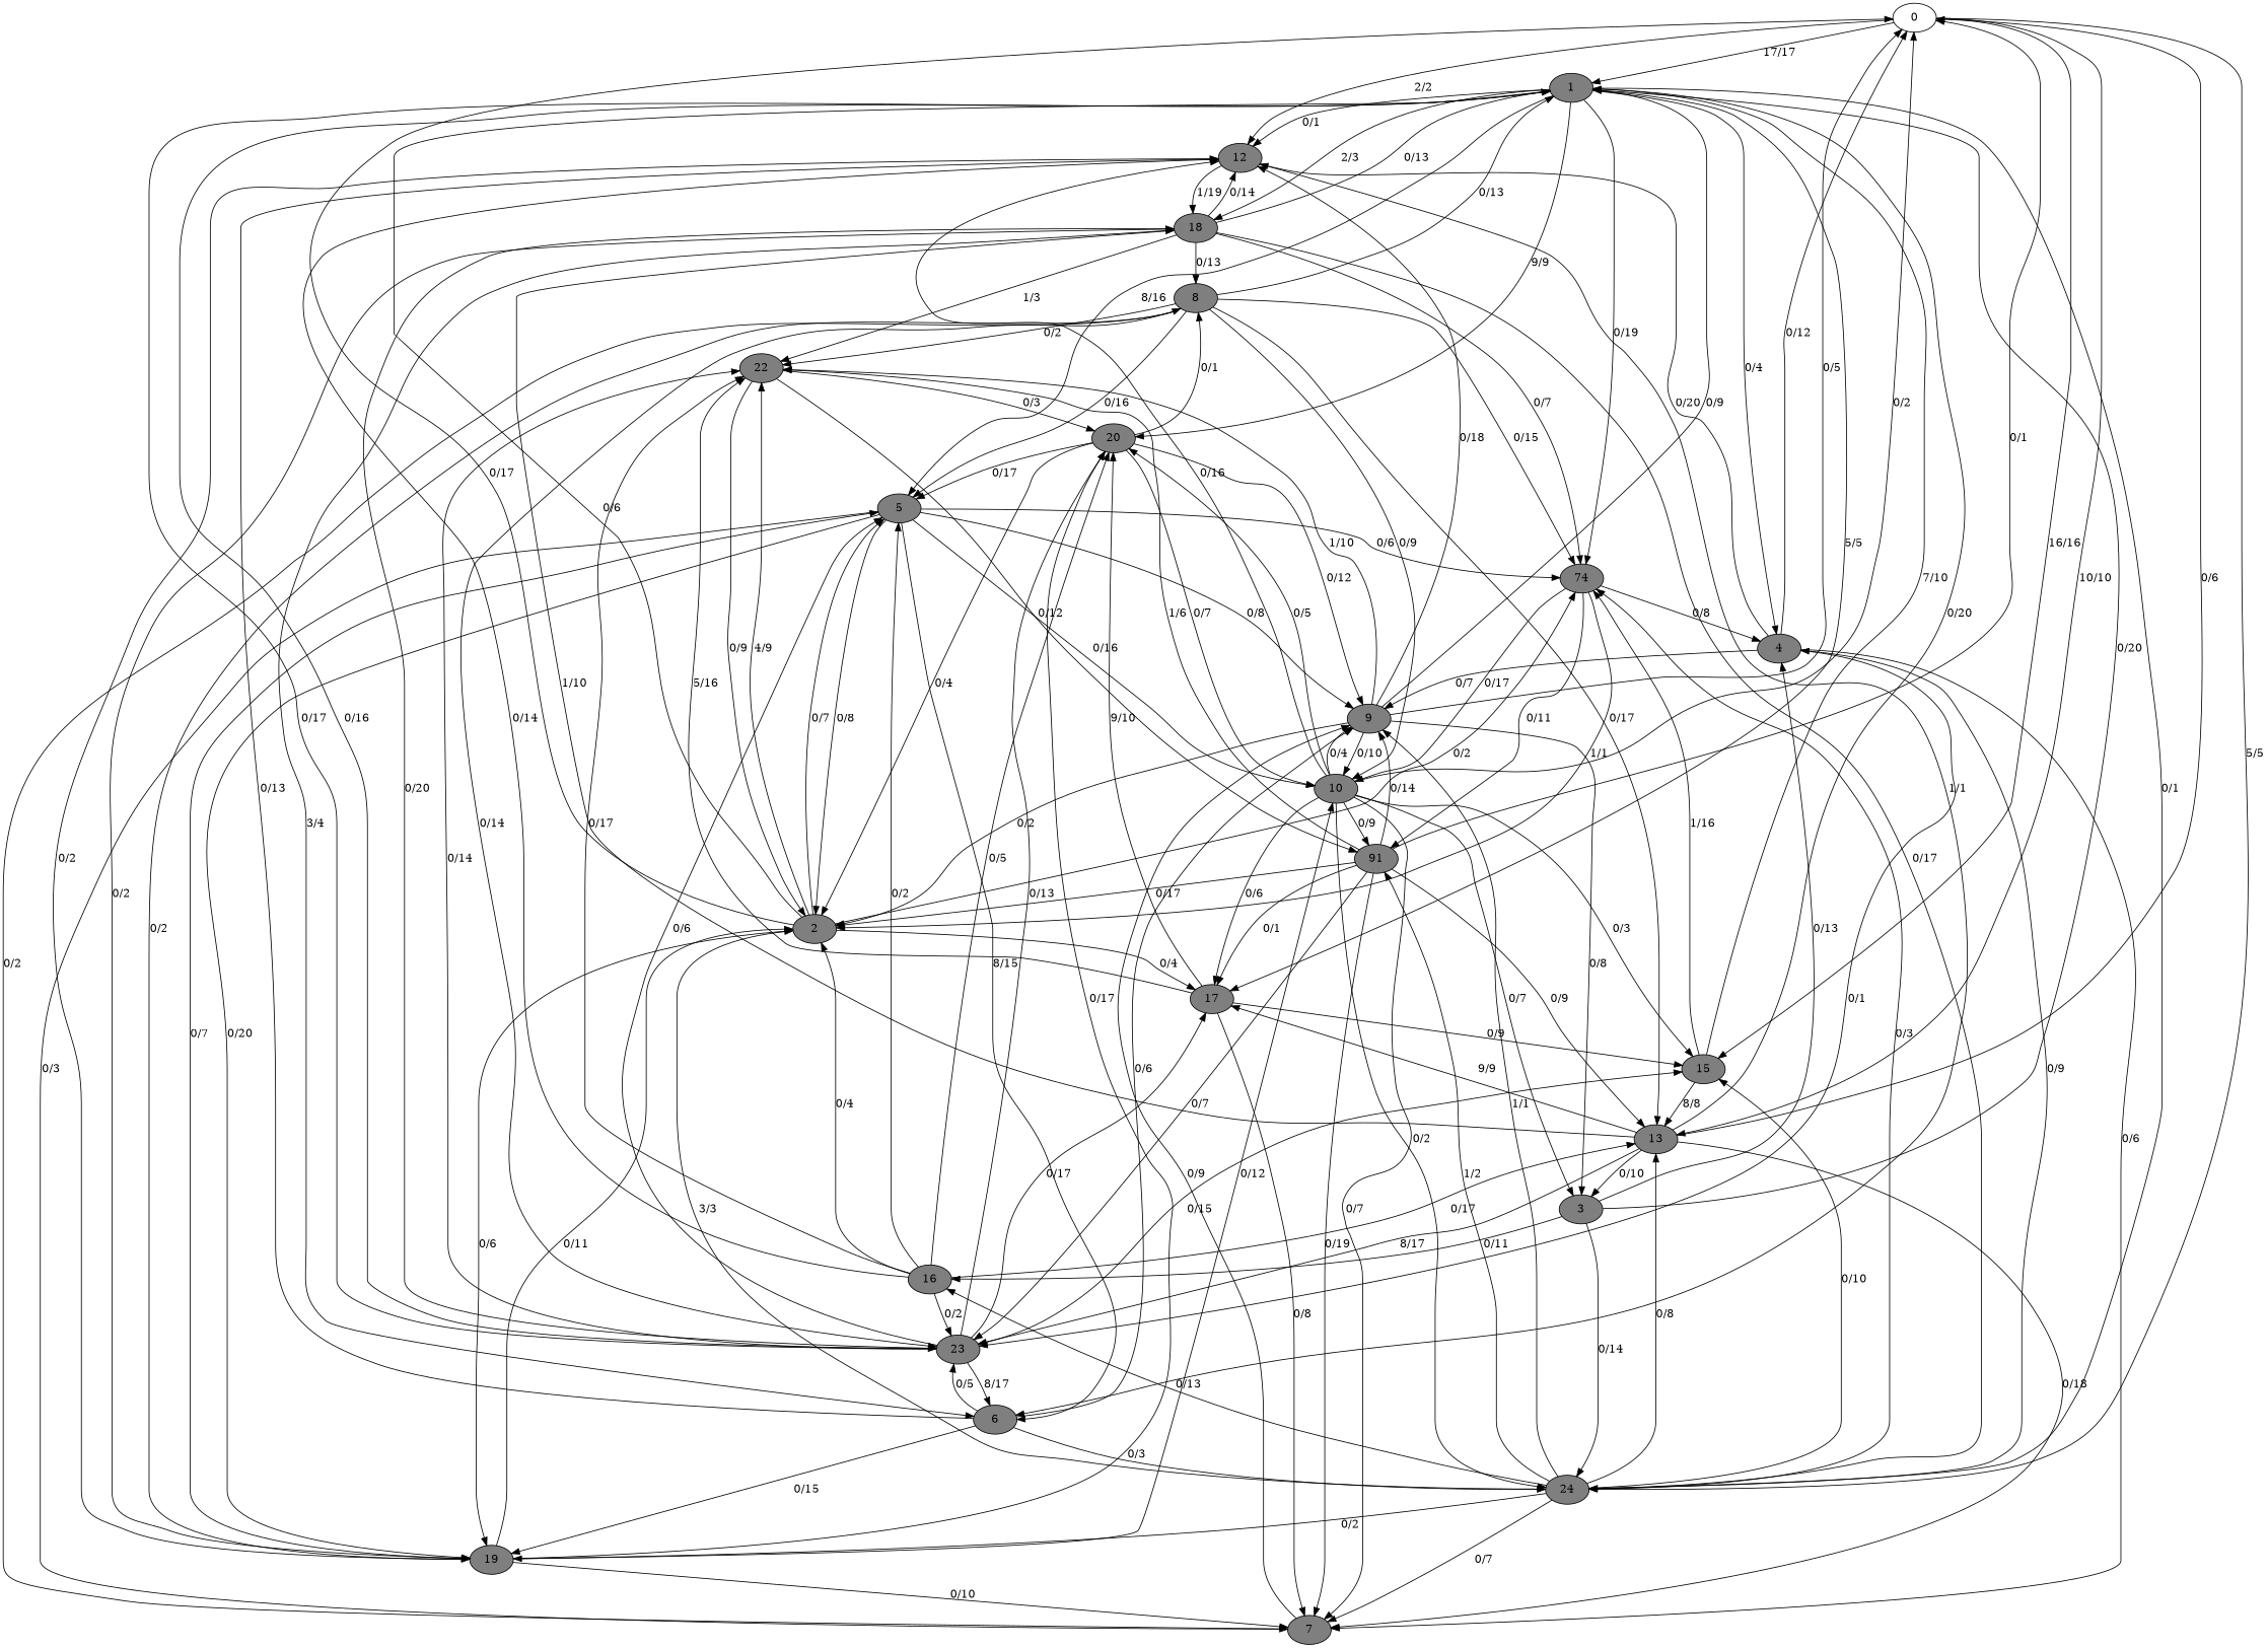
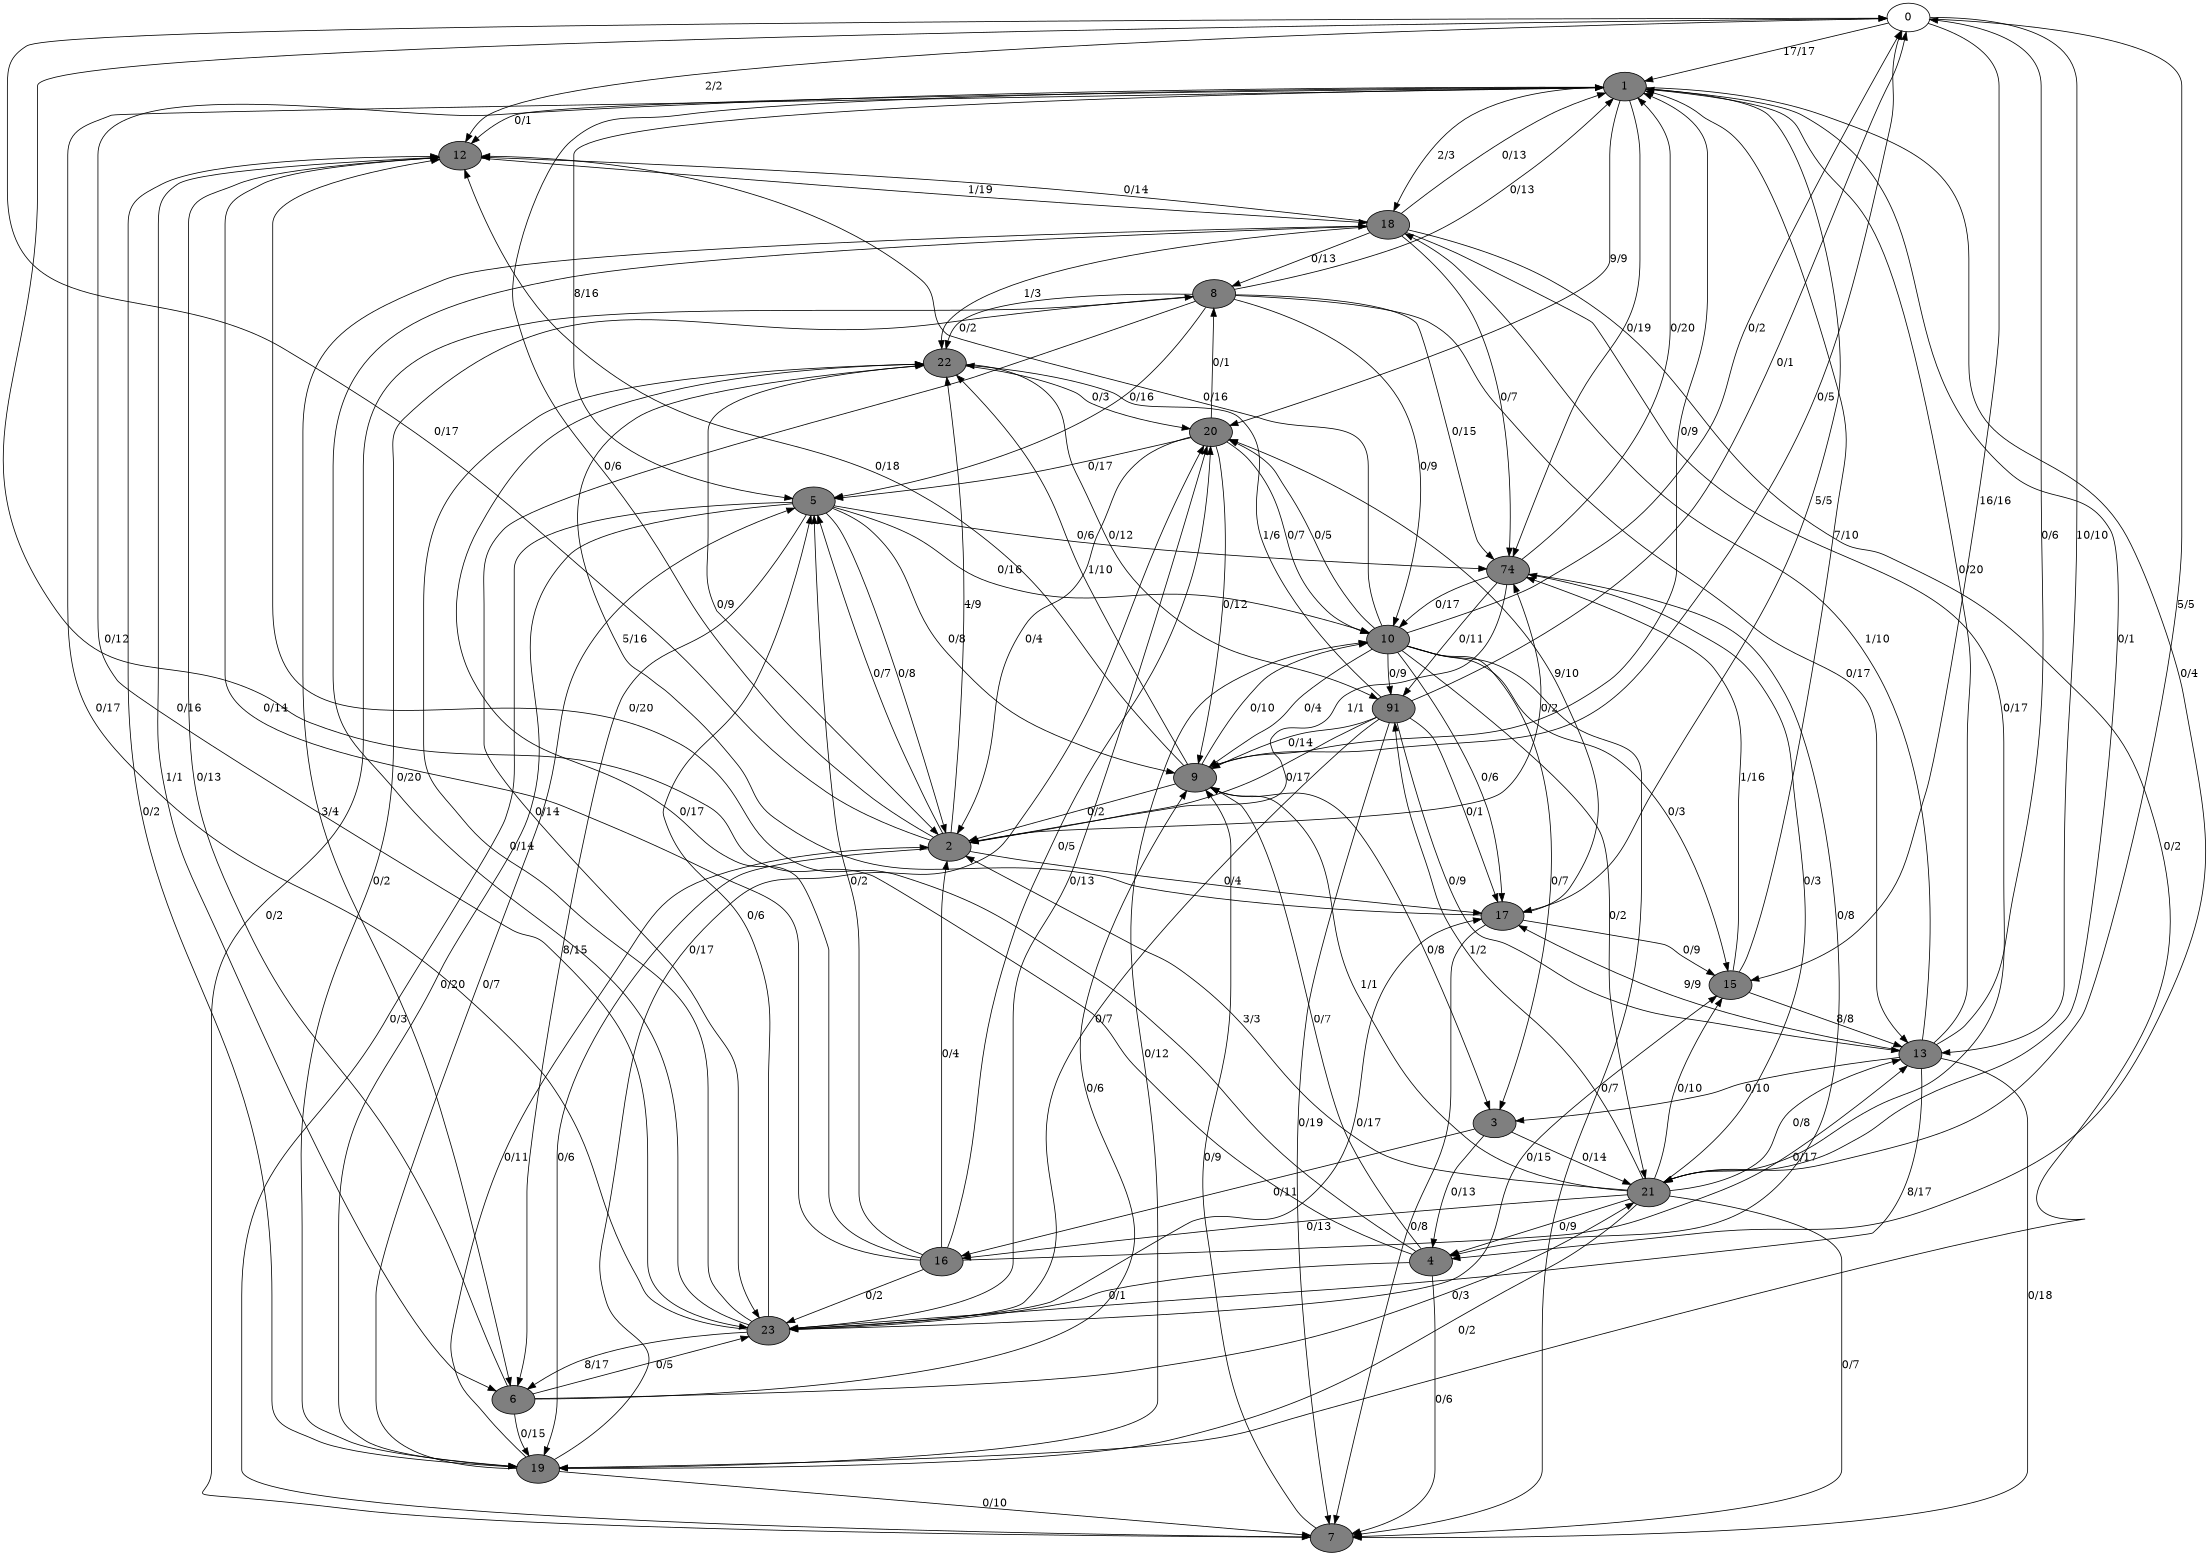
  digraph {
    node [fillcolor=grey50 style=filled]
    0 [fillcolor=grey100]
    1
    12
    13
    15
-   21 [label=24]
+   21
    4
    5
    n9 [label=74]
    17
    18
    20
    23
    6
    3
    7
    2
    19
    16
    9
    n21 [label=91]
    10
    22
    8
    0 -> 1 [label="17/17"]
    0 -> 12 [label="2/2"]
    0 -> 13 [label="10/10"]
    0 -> 15 [label="16/16"]
    0 -> 21 [label="5/5"]
    1 -> 12 [label="0/1"]
    1 -> 21 [label="0/1"]
    1 -> 4 [label="0/4"]
    1 -> 5 [label="8/16"]
    1 -> n9 [label="0/19"]
    1 -> 17 [label="5/5"]
    1 -> 18 [label="2/3"]
    1 -> 20 [label="9/9"]
    1 -> 23 [label="0/16"]
    12 -> 18 [label="1/19"]
    12 -> 6 [label="1/1"]
    13 -> 0 [label="0/6"]
    13 -> 1 [label="0/20"]
    13 -> 17 [label="9/9"]
    13 -> 18 [label="1/10"]
    13 -> 23 [label="8/17"]
    13 -> 3 [label="0/10"]
    13 -> 7 [label="0/18"]
    15 -> 1 [label="7/10"]
    15 -> 13 [label="8/8"]
    15 -> n9 [label="1/16"]
    21 -> 13 [label="0/8"]
    21 -> 15 [label="0/10"]
    21 -> 4 [label="0/9"]
    21 -> n9 [label="0/3"]
    21 -> 7 [label="0/7"]
    21 -> 2 [label="3/3"]
    21 -> 19 [label="0/2"]
    21 -> 16 [label="0/13"]
    21 -> 9 [label="1/1"]
    21 -> n21 [label="1/2"]
    4 -> 0 [label="0/12"]
    4 -> 12 [label="0/20"]
    4 -> 23 [label="0/1"]
    4 -> 7 [label="0/6"]
    4 -> 9 [label="0/7"]
    5 -> n9 [label="0/6"]
    5 -> 6 [label="8/15"]
    5 -> 7 [label="0/3"]
    5 -> 2 [label="0/8"]
    5 -> 19 [label="0/20"]
    5 -> 9 [label="0/8"]
    5 -> 10 [label="0/16"]
-   3 -> 1 [label="0/20"]
+   n9 -> 1 [label="0/20"]
    n9 -> 4 [label="0/8"]
    n9 -> 2 [label="1/1"]
    n9 -> n21 [label="0/11"]
    n9 -> 10 [label="0/17"]
    17 -> 15 [label="0/9"]
    17 -> 20 [label="9/10"]
    17 -> 7 [label="0/8"]
    17 -> 22 [label="5/16"]
    18 -> 1 [label="0/13"]
    18 -> 12 [label="0/14"]
    18 -> 21 [label="0/17"]
    18 -> n9 [label="0/7"]
    18 -> 6 [label="3/4"]
    18 -> 19 [label="0/2"]
    18 -> 22 [label="1/3"]
    18 -> 8 [label="0/13"]
    20 -> 5 [label="0/17"]
    20 -> 2 [label="0/4"]
    20 -> 9 [label="0/12"]
    20 -> 10 [label="0/7"]
    20 -> 8 [label="0/1"]
    23 -> 1 [label="0/17"]
    23 -> 15 [label="0/15"]
    23 -> 5 [label="0/6"]
    23 -> 17 [label="0/17"]
    23 -> 18 [label="0/20"]
    23 -> 20 [label="0/13"]
    23 -> 6 [label="8/17"]
    23 -> 22 [label="0/14"]
    6 -> 12 [label="0/13"]
    6 -> 21 [label="0/3"]
    6 -> 23 [label="0/5"]
    6 -> 19 [label="0/15"]
    6 -> 9 [label="0/6"]
    3 -> 21 [label="0/14"]
    3 -> 4 [label="0/13"]
    3 -> 16 [label="0/11"]
    7 -> 9 [label="0/9"]
    7 -> 8 [label="0/2"]
    2 -> 0 [label="0/17"]
    2 -> 1 [label="0/6"]
    2 -> 5 [label="0/7"]
    2 -> n9 [label="0/2"]
    2 -> 17 [label="0/4"]
    2 -> 19 [label="0/6"]
    2 -> 22 [label="4/9"]
    19 -> 12 [label="0/2"]
    19 -> 5 [label="0/7"]
    19 -> 20 [label="0/17"]
    19 -> 7 [label="0/10"]
    19 -> 2 [label="0/11"]
    19 -> 10 [label="0/12"]
    16 -> 12 [label="0/14"]
    16 -> 13 [label="0/17"]
    16 -> 5 [label="0/2"]
    16 -> 20 [label="0/5"]
    16 -> 23 [label="0/2"]
    16 -> 2 [label="0/4"]
    16 -> 22 [label="0/17"]
    9 -> 0 [label="0/5"]
    9 -> 1 [label="0/9"]
    9 -> 12 [label="0/18"]
    9 -> 3 [label="0/8"]
    9 -> 2 [label="0/2"]
    9 -> 10 [label="0/10"]
    9 -> 22 [label="1/10"]
    n21 -> 0 [label="0/1"]
    n21 -> 13 [label="0/9"]
    n21 -> 17 [label="0/1"]
    n21 -> 23 [label="0/7"]
    n21 -> 7 [label="0/19"]
    n21 -> 2 [label="0/17"]
    n21 -> 9 [label="0/14"]
    n21 -> 22 [label="1/6"]
    10 -> 0 [label="0/2"]
    10 -> 12 [label="0/16"]
    10 -> 15 [label="0/3"]
    10 -> 21 [label="0/2"]
    10 -> 17 [label="0/6"]
    10 -> 20 [label="0/5"]
    10 -> 3 [label="0/7"]
    10 -> 7 [label="0/7"]
    10 -> 9 [label="0/4"]
    10 -> n21 [label="0/9"]
    22 -> 20 [label="0/3"]
    22 -> 2 [label="0/9"]
    22 -> n21 [label="0/12"]
    8 -> 1 [label="0/13"]
    8 -> 13 [label="0/17"]
    8 -> 5 [label="0/16"]
    8 -> n9 [label="0/15"]
    8 -> 23 [label="0/14"]
    8 -> 19 [label="0/2"]
    8 -> 10 [label="0/9"]
    8 -> 22 [label="0/2"]
  }
